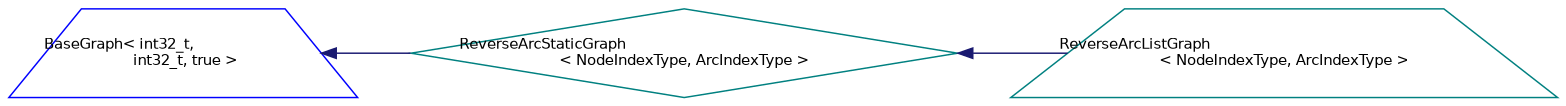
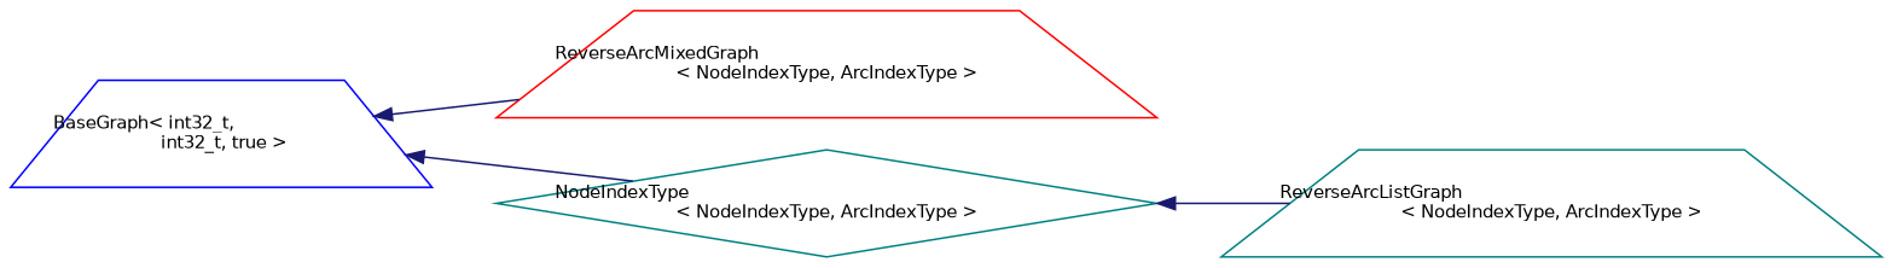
  digraph {
    rankdir=LR
    node [color=teal fillcolor=white fontname=Helvetica fontsize=10 shape=trapezium style=filled]
    edge [color=midnightblue dir=back fontname=Helvetica fontsize=10 labelfontname=Helvetica labelfontsize=10 style=solid]
    n1 [color=blue height=0.2 label="BaseGraph\< int32_t,\l int32_t, true \>" width=0.4]
-   n3 [height=0.2 label="ReverseArcStaticGraph\l\< NodeIndexType, ArcIndexType \>" shape=diamond width=0.4]
+   n2 [color=red height=0.2 label="ReverseArcMixedGraph\l\< NodeIndexType, ArcIndexType \>" width=0.4]
+   n3 [height=0.2 label="NodeIndexType\l\< NodeIndexType, ArcIndexType \>" shape=diamond width=0.4]
    n4 [height=0.2 label="ReverseArcListGraph\l\< NodeIndexType, ArcIndexType \>" width=0.4]
+   n1 -> n2
    n1 -> n3
    n3 -> n4
  }
